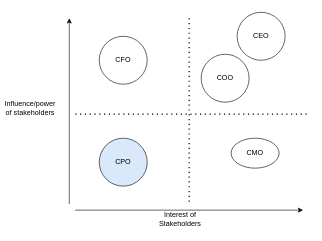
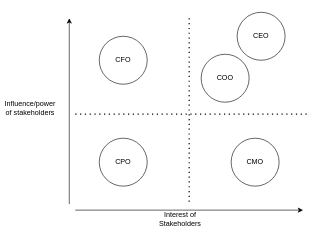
  <mxCell id="0" />
  <mxCell id="1" parent="0" />
  <mxCell id="2" value="" style="endArrow=classic;html=1;rounded=0;" edge="1" parent="1"><mxGeometry width="50" height="50" relative="1" as="geometry"><mxPoint x="125" y="350" as="sourcePoint" /><mxPoint x="505" y="350" as="targetPoint" /></mxGeometry></mxCell>
  <mxCell id="3" value="" style="endArrow=classic;html=1;rounded=0;" edge="1" parent="1"><mxGeometry width="50" height="50" relative="1" as="geometry"><mxPoint x="115" y="340" as="sourcePoint" /><mxPoint x="115" y="30" as="targetPoint" /></mxGeometry></mxCell>
  <mxCell id="4" value="Interest of Stakeholders" style="text;html=1;strokeColor=none;fillColor=none;align=center;verticalAlign=middle;whiteSpace=wrap;rounded=0;" vertex="1" parent="1"><mxGeometry x="270" y="350" width="60" height="30" as="geometry" /></mxCell>
  <mxCell id="5" value="Influence/power of stakeholders" style="text;html=1;strokeColor=none;fillColor=none;align=center;verticalAlign=middle;whiteSpace=wrap;rounded=0;" vertex="1" parent="1"><mxGeometry x="20" y="165" width="60" height="30" as="geometry" /></mxCell>
  <mxCell id="6" value="CEO" style="ellipse;whiteSpace=wrap;html=1;aspect=fixed;" vertex="1" parent="1"><mxGeometry x="395" y="20" width="80" height="80" as="geometry" /></mxCell>
- <mxCell id="7" value="CPO" style="ellipse;whiteSpace=wrap;html=1;aspect=fixed;fillColor=#dae8fc;" vertex="1" parent="1"><mxGeometry x="165" y="230" width="80" height="80" as="geometry" /></mxCell>
+ <mxCell id="7" value="CPO" style="ellipse;whiteSpace=wrap;html=1;aspect=fixed;" vertex="1" parent="1"><mxGeometry x="165" y="230" width="80" height="80" as="geometry" /></mxCell>
  <mxCell id="8" value="CFO" style="ellipse;whiteSpace=wrap;html=1;aspect=fixed;" vertex="1" parent="1"><mxGeometry x="165" y="60" width="80" height="80" as="geometry" /></mxCell>
- <mxCell id="9" value="CMO" style="ellipse;whiteSpace=wrap;html=1;aspect=fixed;" vertex="1" parent="1"><mxGeometry x="385" y="230" width="80" height="50" as="geometry" /></mxCell>
+ <mxCell id="9" value="CMO" style="ellipse;whiteSpace=wrap;html=1;aspect=fixed;" vertex="1" parent="1"><mxGeometry x="385" y="230" width="80" height="80" as="geometry" /></mxCell>
  <mxCell id="10" value="COO" style="ellipse;whiteSpace=wrap;html=1;aspect=fixed;" vertex="1" parent="1"><mxGeometry x="335" y="90" width="80" height="80" as="geometry" /></mxCell>
  <mxCell id="11" value="" style="endArrow=none;dashed=1;html=1;dashPattern=1 3;strokeWidth=2;rounded=0;" edge="1" parent="1"><mxGeometry width="50" height="50" relative="1" as="geometry"><mxPoint x="125" y="190" as="sourcePoint" /><mxPoint x="515" y="190" as="targetPoint" /></mxGeometry></mxCell>
  <mxCell id="12" value="" style="endArrow=none;dashed=1;html=1;dashPattern=1 3;strokeWidth=2;rounded=0;" edge="1" parent="1"><mxGeometry width="50" height="50" relative="1" as="geometry"><mxPoint x="315" y="30" as="sourcePoint" /><mxPoint x="315" y="340" as="targetPoint" /></mxGeometry></mxCell>
